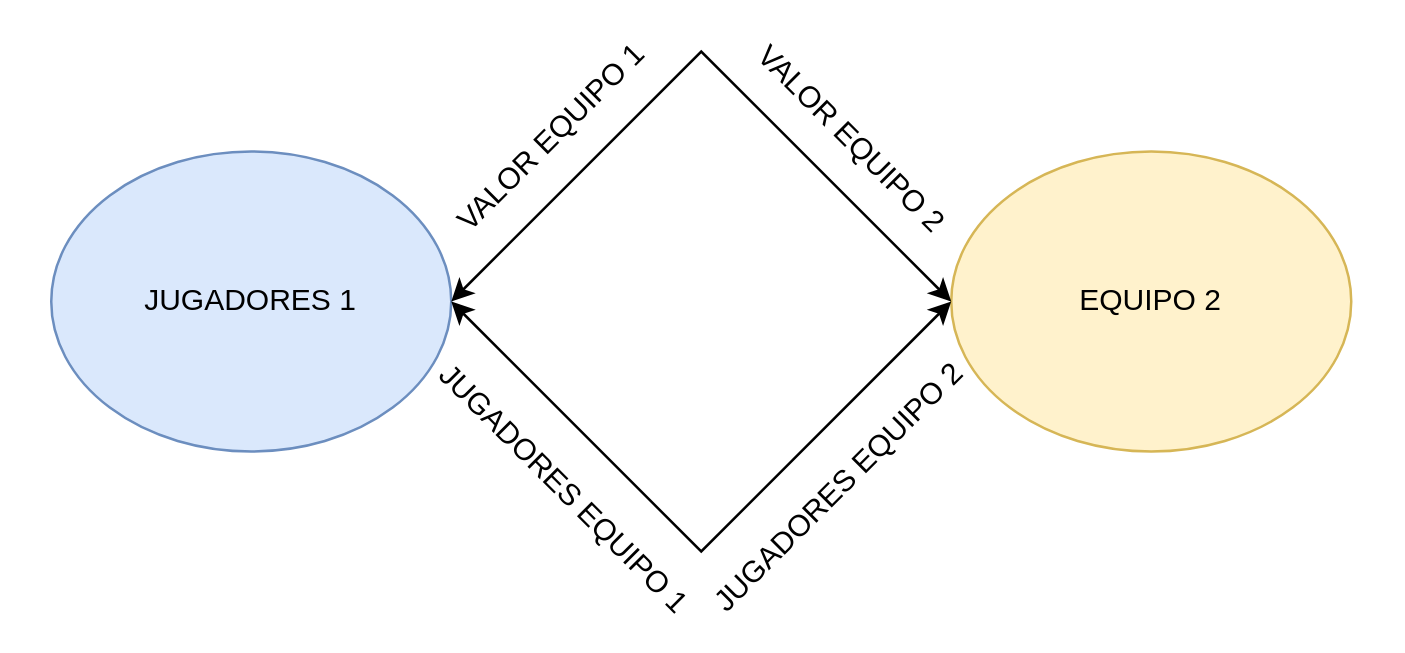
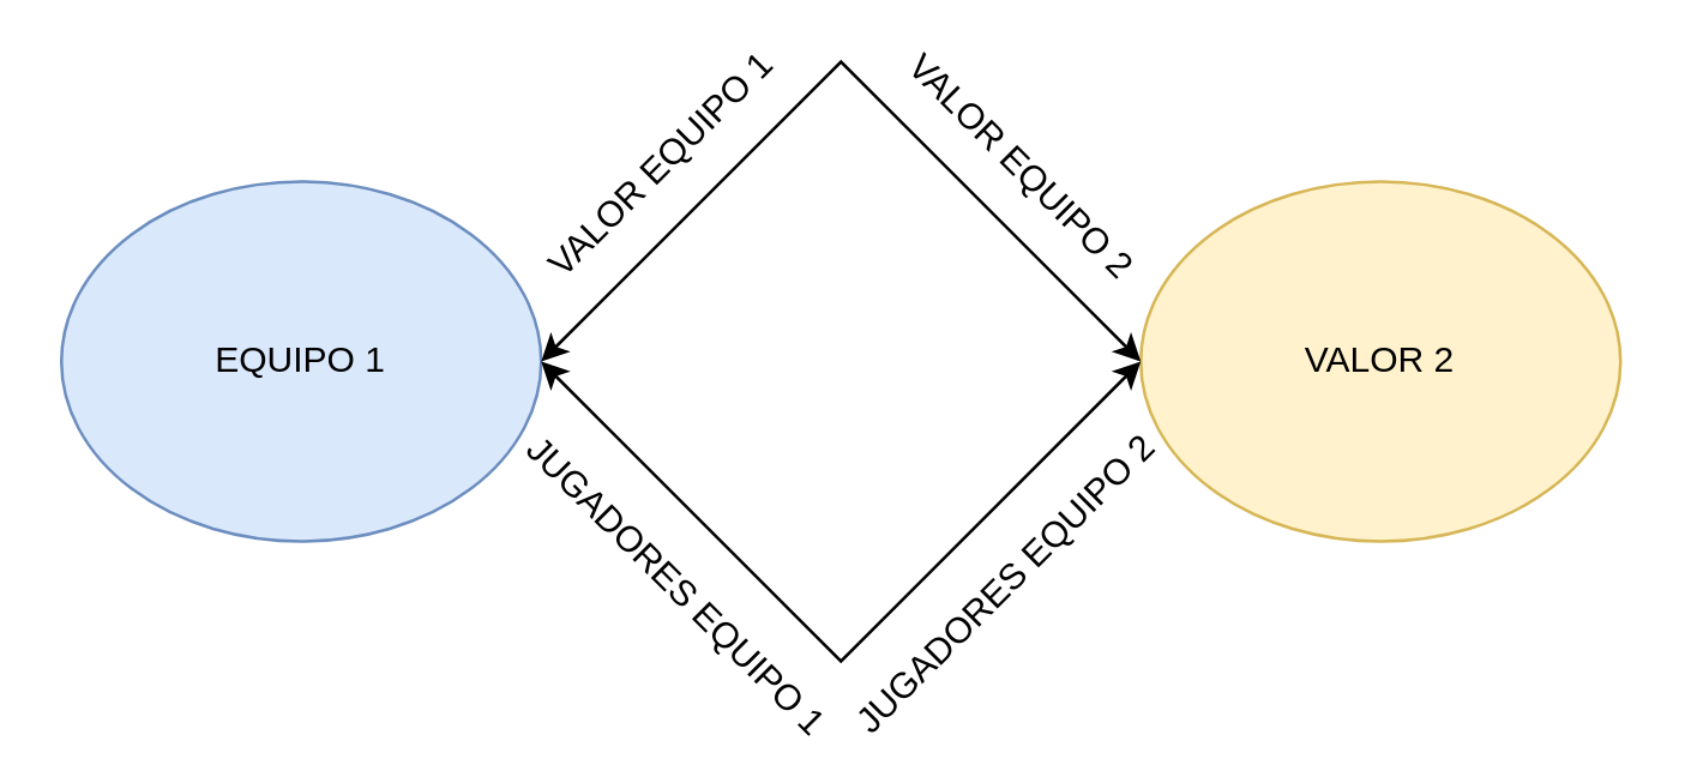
  <mxCell id="0" />
  <mxCell id="1" parent="0" />
- <mxCell id="2" value="JUGADORES 1" style="ellipse;whiteSpace=wrap;html=1;fillColor=#dae8fc;strokeColor=#6c8ebf;" vertex="1" parent="1"><mxGeometry x="20" y="60" width="160" height="120" as="geometry" /></mxCell>
- <mxCell id="3" value="EQUIPO 2" style="ellipse;whiteSpace=wrap;html=1;fillColor=#fff2cc;strokeColor=#d6b656;" vertex="1" parent="1"><mxGeometry x="380" y="60" width="160" height="120" as="geometry" /></mxCell>
+ <mxCell id="2" value="EQUIPO 1" style="ellipse;whiteSpace=wrap;html=1;fillColor=#dae8fc;strokeColor=#6c8ebf;" vertex="1" parent="1"><mxGeometry x="20" y="60" width="160" height="120" as="geometry" /></mxCell>
+ <mxCell id="3" value="VALOR 2" style="ellipse;whiteSpace=wrap;html=1;fillColor=#fff2cc;strokeColor=#d6b656;" vertex="1" parent="1"><mxGeometry x="380" y="60" width="160" height="120" as="geometry" /></mxCell>
  <mxCell id="4" value="" style="endArrow=classic;startArrow=classic;html=1;rounded=0;entryX=0;entryY=0.5;entryDx=0;entryDy=0;exitX=1;exitY=0.5;exitDx=0;exitDy=0;" edge="1" parent="1" source="2" target="3"><mxGeometry width="50" height="50" relative="1" as="geometry"><mxPoint x="200" y="120" as="sourcePoint" /><mxPoint x="250" y="70" as="targetPoint" /><Array as="points"><mxPoint x="280" y="20" /></Array></mxGeometry></mxCell>
  <mxCell id="5" value="VALOR EQUIPO 1" style="text;html=1;align=center;verticalAlign=middle;resizable=0;points=[];autosize=1;strokeColor=none;fillColor=none;rotation=-45;" vertex="1" parent="1"><mxGeometry x="160" y="40" width="120" height="30" as="geometry" /></mxCell>
  <mxCell id="6" value="VALOR EQUIPO 2" style="text;html=1;align=center;verticalAlign=middle;resizable=0;points=[];autosize=1;strokeColor=none;fillColor=none;rotation=45;" vertex="1" parent="1"><mxGeometry x="280" y="40" width="120" height="30" as="geometry" /></mxCell>
  <mxCell id="7" value="" style="endArrow=classic;startArrow=classic;html=1;rounded=0;exitX=1;exitY=0.5;exitDx=0;exitDy=0;entryX=0;entryY=0.5;entryDx=0;entryDy=0;" edge="1" parent="1" source="2" target="3"><mxGeometry width="50" height="50" relative="1" as="geometry"><mxPoint x="250" y="270" as="sourcePoint" /><mxPoint x="300" y="220" as="targetPoint" /><Array as="points"><mxPoint x="280" y="220" /></Array></mxGeometry></mxCell>
  <mxCell id="8" value="JUGADORES EQUIPO 1" style="text;html=1;align=center;verticalAlign=middle;resizable=0;points=[];autosize=1;strokeColor=none;fillColor=none;rotation=45;" vertex="1" parent="1"><mxGeometry x="150" y="180" width="150" height="30" as="geometry" /></mxCell>
  <mxCell id="9" value="JUGADORES EQUIPO 2" style="text;html=1;align=center;verticalAlign=middle;resizable=0;points=[];autosize=1;strokeColor=none;fillColor=none;rotation=-45;" vertex="1" parent="1"><mxGeometry x="260" y="180" width="150" height="30" as="geometry" /></mxCell>
